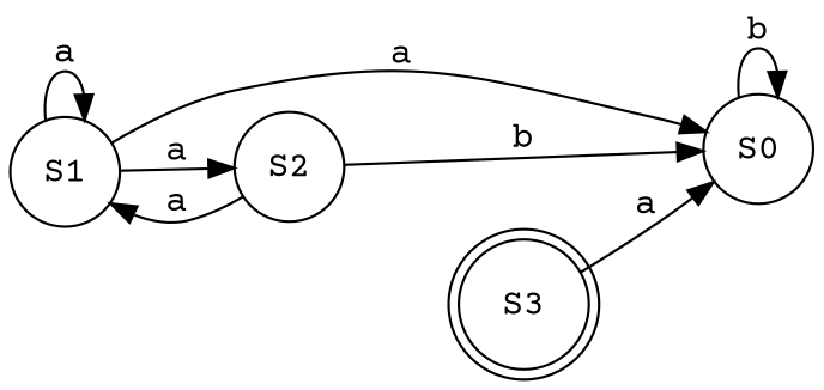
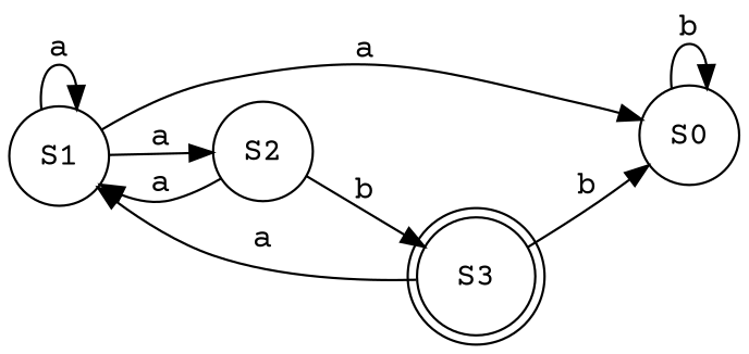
  digraph {
    fontname="Courier Prime"
    labelloc=t
    rankdir=LR
    node [fontname="Courier Prime" shape=circle]
    edge [fontname="Courier Prime"]
    S0
    S1
    S2
    S3 [peripheries=2]
    S0 -> S0 [label=b]
    S1 -> S0 [label=a]
    S1 -> S1 [label=a]
    S1 -> S2 [label=a]
    S2 -> S1 [label=a]
-   S2 -> S0 [label=b]
-   S3 -> S0 [label=a]
+   S2 -> S3 [label=b]
+   S3 -> S0 [label=b]
+   S3 -> S1 [label=a]
  }
